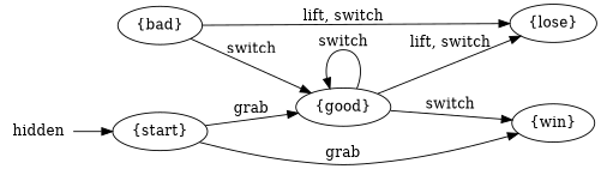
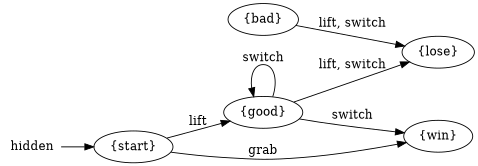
  digraph {
    concentrate=False
    nodesep=0.5
    rankdir=LR
    ranksep=0.5
    splines=True
    edge [action="('grab',)"]
    n1 [label="{start}"]
    n2 [label="{good}"]
    n3 [label="{win}"]
    n4 [label="{bad}"]
    n5 [label="{lose}"]
    hidden [shape=none]
-   n1 -> n2 [label=grab]
+   n1 -> n2 [label=lift]
    n1 -> n3 [label=grab]
    n2 -> n2 [action="('switch',)" dir=back label=switch]
    n2 -> n3 [action="('lift',)" label=switch]
    n2 -> n5 [action="(('lift',), ('switch',))" label="lift, switch"]
-   n4 -> n2 [action="('switch',)" label=switch]
    n4 -> n5 [action="(('lift',), ('switch',))" label="lift, switch"]
    hidden -> n1 [action=""]
  }
